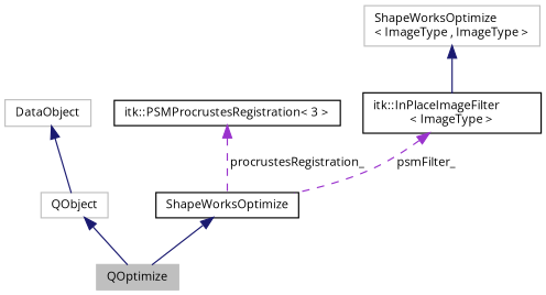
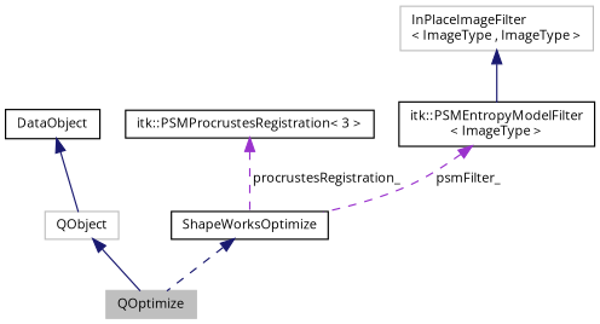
  digraph {
    fontname="Open Sans"
    node [color=grey75 fillcolor=white fontname="Open Sans" fontsize=10 shape=record style=filled]
    edge [color=midnightblue dir=back fontname="Open Sans" fontsize=10 labelfontname=Helvetica labelfontsize=10 style=solid]
    n1 [fillcolor=grey75 fontcolor=black height=0.2 label=QOptimize width=0.4]
    n2 [height=0.2 label=QObject width=0.4]
    n3 [color=black height=0.2 label=ShapeWorksOptimize width=0.4]
    n4 [color=black height=0.2 label="itk::PSMProcrustesRegistration\< 3 \>" width=0.4]
-   n5 [height=0.2 label=DataObject width=0.4]
-   n6 [color=black height=0.2 label="itk::InPlaceImageFilter\l\< ImageType \>" width=0.4]
-   n7 [height=0.2 label="ShapeWorksOptimize\l\< ImageType , ImageType  \>" width=0.4]
+   n5 [color=black height=0.2 label=DataObject width=0.4]
+   n6 [color=black height=0.2 label="itk::PSMEntropyModelFilter\l\< ImageType \>" width=0.4]
+   n7 [height=0.2 label="InPlaceImageFilter\l\< ImageType , ImageType  \>" width=0.4]
    n2 -> n1
-   n3 -> n1
+   n3 -> n1 [style=dashed]
    n4 -> n3 [color=darkorchid3 label=" procrustesRegistration_" style=dashed]
    n5 -> n2
    n6 -> n3 [color=darkorchid3 label=" psmFilter_" style=dashed]
    n7 -> n6
  }
